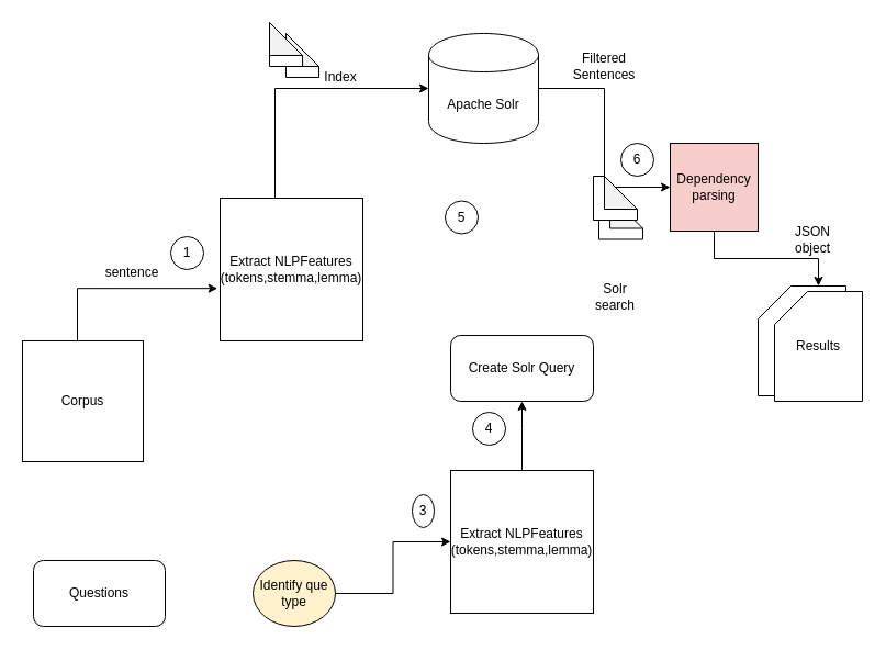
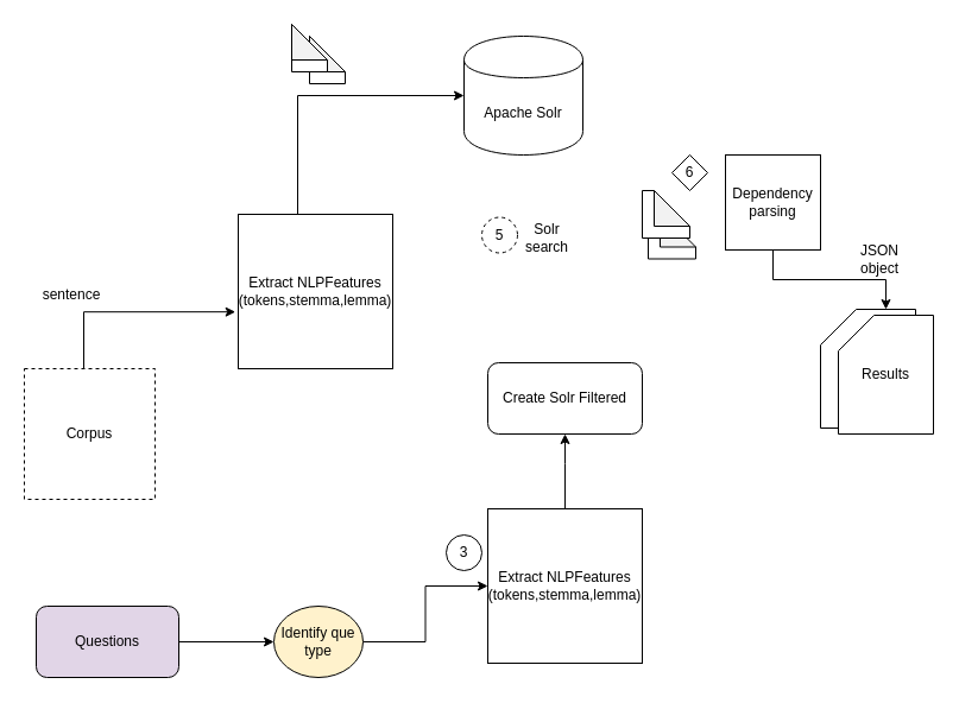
  <mxCell id="0" />
  <mxCell id="1" parent="0" />
  <mxCell id="2" style="edgeStyle=orthogonalEdgeStyle;rounded=0;orthogonalLoop=1;jettySize=auto;html=1;entryX=-0.018;entryY=0.632;entryDx=0;entryDy=0;entryPerimeter=0;" parent="1" source="3" target="5" edge="1"><mxGeometry relative="1" as="geometry"><mxPoint x="75" y="180" as="targetPoint" /><Array as="points"><mxPoint x="70" y="262" /></Array></mxGeometry></mxCell>
- <mxCell id="3" value="Corpus" style="whiteSpace=wrap;html=1;aspect=fixed;" parent="1" vertex="1"><mxGeometry x="20" y="310" width="110" height="110" as="geometry" /></mxCell>
+ <mxCell id="3" value="Corpus" style="whiteSpace=wrap;html=1;aspect=fixed;dashed=1;" parent="1" vertex="1"><mxGeometry x="20" y="310" width="110" height="110" as="geometry" /></mxCell>
  <mxCell id="4" style="edgeStyle=orthogonalEdgeStyle;rounded=0;orthogonalLoop=1;jettySize=auto;html=1;entryX=0;entryY=0.5;entryDx=0;entryDy=0;" parent="1" source="5" target="8" edge="1"><mxGeometry relative="1" as="geometry"><mxPoint x="330" y="30" as="targetPoint" /><Array as="points"><mxPoint x="250" y="80" /></Array></mxGeometry></mxCell>
  <mxCell id="5" value="Extract NLPFeatures&lt;br&gt;(tokens,stemma,lemma)" style="whiteSpace=wrap;html=1;aspect=fixed;" parent="1" vertex="1"><mxGeometry x="200" y="180" width="130" height="130" as="geometry" /></mxCell>
- <mxCell id="6" value="sentence&lt;br&gt;&lt;br&gt;" style="text;html=1;align=center;verticalAlign=middle;whiteSpace=wrap;rounded=0;" parent="1" vertex="1"><mxGeometry x="100" y="245" width="40" height="20" as="geometry" /></mxCell>
- <mxCell id="7" style="edgeStyle=orthogonalEdgeStyle;rounded=0;orthogonalLoop=1;jettySize=auto;html=1;entryX=0;entryY=0.5;entryDx=0;entryDy=0;" parent="1" source="8" target="17" edge="1"><mxGeometry relative="1" as="geometry" /></mxCell>
+ <mxCell id="6" value="sentence&lt;br&gt;&lt;br&gt;" style="text;html=1;align=center;verticalAlign=middle;whiteSpace=wrap;rounded=0;" parent="1" vertex="1"><mxGeometry x="40" y="245" width="40" height="20" as="geometry" /></mxCell>
  <mxCell id="8" value="Apache Solr" style="shape=cylinder;whiteSpace=wrap;html=1;boundedLbl=1;backgroundOutline=1;" parent="1" vertex="1"><mxGeometry x="390" y="30" width="100" height="100" as="geometry" /></mxCell>
- <mxCell id="9" value="Index" style="text;html=1;align=center;verticalAlign=middle;whiteSpace=wrap;rounded=0;" parent="1" vertex="1"><mxGeometry x="290" y="60" width="40" height="20" as="geometry" /></mxCell>
  <mxCell id="10" value="" style="shape=note;whiteSpace=wrap;html=1;backgroundOutline=1;darkOpacity=0.05;" parent="1" vertex="1"><mxGeometry x="260" y="30" width="30" height="40" as="geometry" /></mxCell>
- <mxCell id="12" value="Questions" style="rounded=1;whiteSpace=wrap;html=1;" parent="1" vertex="1"><mxGeometry x="30" y="510" width="120" height="60" as="geometry" /></mxCell>
- <mxCell id="13" value="Create Solr Query" style="rounded=1;whiteSpace=wrap;html=1;" parent="1" vertex="1"><mxGeometry x="410" y="305" width="130" height="60" as="geometry" /></mxCell>
+ <mxCell id="11" value="" style="edgeStyle=orthogonalEdgeStyle;rounded=0;orthogonalLoop=1;jettySize=auto;html=1;" edge="1" parent="1" source="12" target="30"><mxGeometry relative="1" as="geometry" /></mxCell>
+ <mxCell id="12" value="Questions" style="rounded=1;whiteSpace=wrap;html=1;fillColor=#e1d5e7;" parent="1" vertex="1"><mxGeometry x="30" y="510" width="120" height="60" as="geometry" /></mxCell>
+ <mxCell id="13" value="Create Solr Filtered" style="rounded=1;whiteSpace=wrap;html=1;" parent="1" vertex="1"><mxGeometry x="410" y="305" width="130" height="60" as="geometry" /></mxCell>
  <mxCell id="14" value="" style="shape=note;whiteSpace=wrap;html=1;backgroundOutline=1;darkOpacity=0.05;" parent="1" vertex="1"><mxGeometry x="245" y="20" width="30" height="40" as="geometry" /></mxCell>
- <mxCell id="15" value="Solr search" style="text;html=1;strokeColor=none;fillColor=none;align=center;verticalAlign=middle;whiteSpace=wrap;rounded=0;" parent="1" vertex="1"><mxGeometry x="540" y="260" width="40" height="20" as="geometry" /></mxCell>
+ <mxCell id="15" value="Solr search" style="text;html=1;strokeColor=none;fillColor=none;align=center;verticalAlign=middle;whiteSpace=wrap;rounded=0;" parent="1" vertex="1"><mxGeometry x="440" y="190" width="40" height="20" as="geometry" /></mxCell>
  <mxCell id="16" style="edgeStyle=orthogonalEdgeStyle;rounded=0;orthogonalLoop=1;jettySize=auto;html=1;entryX=0;entryY=0;entryDx=55;entryDy=0;entryPerimeter=0;" parent="1" source="17" target="25" edge="1"><mxGeometry relative="1" as="geometry" /></mxCell>
- <mxCell id="17" value="Dependency&lt;br&gt;parsing&lt;br&gt;" style="whiteSpace=wrap;html=1;aspect=fixed;fillColor=#f8cecc;" parent="1" vertex="1"><mxGeometry x="610" y="130" width="80" height="80" as="geometry" /></mxCell>
- <mxCell id="18" value="1" style="ellipse;whiteSpace=wrap;html=1;aspect=fixed;" parent="1" vertex="1"><mxGeometry x="155" y="215" width="30" height="30" as="geometry" /></mxCell>
- <mxCell id="19" value="3&lt;br&gt;" style="ellipse;whiteSpace=wrap;html=1;aspect=fixed;" parent="1" vertex="1"><mxGeometry x="375" y="450" width="20" height="30" as="geometry" /></mxCell>
- <mxCell id="20" value="4&lt;br&gt;" style="ellipse;whiteSpace=wrap;html=1;aspect=fixed;" parent="1" vertex="1"><mxGeometry x="430" y="375" width="30" height="30" as="geometry" /></mxCell>
- <mxCell id="21" value="5&lt;br&gt;" style="ellipse;whiteSpace=wrap;html=1;aspect=fixed;" parent="1" vertex="1"><mxGeometry x="405" y="182.5" width="30" height="30" as="geometry" /></mxCell>
- <mxCell id="22" value="6&lt;br&gt;" style="ellipse;whiteSpace=wrap;html=1;aspect=fixed;" parent="1" vertex="1"><mxGeometry x="565" y="130" width="30" height="30" as="geometry" /></mxCell>
+ <mxCell id="17" value="Dependency&lt;br&gt;parsing&lt;br&gt;" style="whiteSpace=wrap;html=1;aspect=fixed;" parent="1" vertex="1"><mxGeometry x="610" y="130" width="80" height="80" as="geometry" /></mxCell>
+ <mxCell id="19" value="3&lt;br&gt;" style="ellipse;whiteSpace=wrap;html=1;aspect=fixed;" parent="1" vertex="1"><mxGeometry x="375" y="450" width="30" height="30" as="geometry" /></mxCell>
+ <mxCell id="21" value="5&lt;br&gt;" style="ellipse;whiteSpace=wrap;html=1;aspect=fixed;dashed=1;" parent="1" vertex="1"><mxGeometry x="405" y="182.5" width="30" height="30" as="geometry" /></mxCell>
+ <mxCell id="22" value="6&lt;br&gt;" style="rhombus;whiteSpace=wrap;html=1;aspect=fixed;" parent="1" vertex="1"><mxGeometry x="565" y="130" width="30" height="30" as="geometry" /></mxCell>
  <mxCell id="23" value="" style="shape=note;whiteSpace=wrap;html=1;backgroundOutline=1;darkOpacity=0.05;" parent="1" vertex="1"><mxGeometry x="545" y="177.5" width="40" height="40" as="geometry" /></mxCell>
  <mxCell id="24" value="" style="shape=note;whiteSpace=wrap;html=1;backgroundOutline=1;darkOpacity=0.05;" parent="1" vertex="1"><mxGeometry x="540" y="160" width="40" height="40" as="geometry" /></mxCell>
  <mxCell id="25" value="" style="shape=card;whiteSpace=wrap;html=1;" parent="1" vertex="1"><mxGeometry x="690" y="260" width="80" height="100" as="geometry" /></mxCell>
  <mxCell id="26" value="JSON object" style="text;html=1;strokeColor=none;fillColor=none;align=center;verticalAlign=middle;whiteSpace=wrap;rounded=0;" parent="1" vertex="1"><mxGeometry x="720" y="207.5" width="40" height="20" as="geometry" /></mxCell>
- <mxCell id="27" value="Filtered Sentences" style="text;html=1;strokeColor=none;fillColor=none;align=center;verticalAlign=middle;whiteSpace=wrap;rounded=0;" parent="1" vertex="1"><mxGeometry x="530" y="50" width="40" height="20" as="geometry" /></mxCell>
  <mxCell id="28" value="Results" style="shape=card;whiteSpace=wrap;html=1;" parent="1" vertex="1"><mxGeometry x="705" y="265" width="80" height="100" as="geometry" /></mxCell>
  <mxCell id="29" style="edgeStyle=orthogonalEdgeStyle;rounded=0;orthogonalLoop=1;jettySize=auto;html=1;entryX=0;entryY=0.5;entryDx=0;entryDy=0;" edge="1" parent="1" source="30" target="32"><mxGeometry relative="1" as="geometry" /></mxCell>
  <mxCell id="30" value="Identify que type" style="ellipse;whiteSpace=wrap;html=1;fillColor=#fff2cc;" vertex="1" parent="1"><mxGeometry x="230" y="510" width="75" height="60" as="geometry" /></mxCell>
  <mxCell id="31" value="" style="edgeStyle=orthogonalEdgeStyle;rounded=0;orthogonalLoop=1;jettySize=auto;html=1;" edge="1" parent="1" source="32" target="13"><mxGeometry relative="1" as="geometry"><Array as="points"><mxPoint x="475" y="390" /><mxPoint x="475" y="390" /></Array></mxGeometry></mxCell>
  <mxCell id="32" value="Extract NLPFeatures&lt;br&gt;(tokens,stemma,lemma)" style="whiteSpace=wrap;html=1;aspect=fixed;" vertex="1" parent="1"><mxGeometry x="410" y="428" width="130" height="130" as="geometry" /></mxCell>
